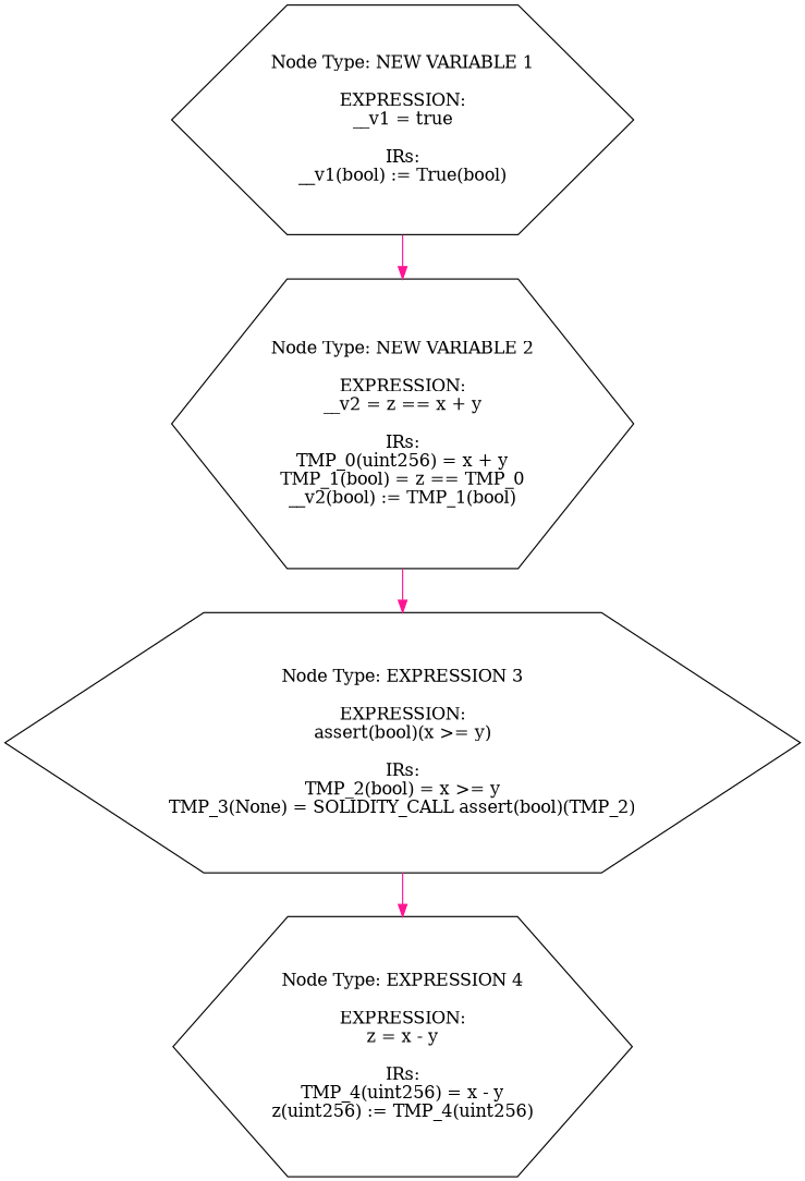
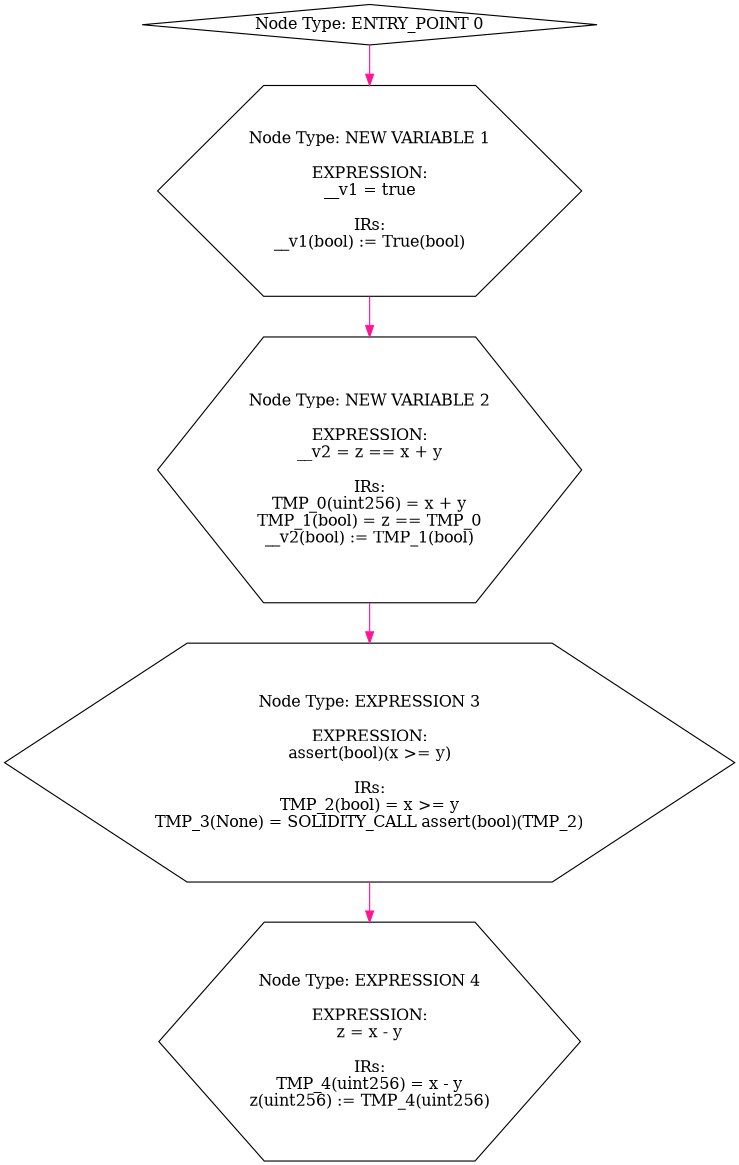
  digraph {
    node [shape=hexagon]
    edge [color=deeppink]
+   n1 [label="Node Type: ENTRY_POINT 0\n" shape=diamond]
    n2 [label="Node Type: NEW VARIABLE 1\n\nEXPRESSION:\n__v1 = true\n\nIRs:\n__v1(bool) := True(bool)"]
    n3 [label="Node Type: NEW VARIABLE 2\n\nEXPRESSION:\n__v2 = z == x + y\n\nIRs:\nTMP_0(uint256) = x + y\nTMP_1(bool) = z == TMP_0\n__v2(bool) := TMP_1(bool)"]
    n4 [label="Node Type: EXPRESSION 3\n\nEXPRESSION:\nassert(bool)(x >= y)\n\nIRs:\nTMP_2(bool) = x >= y\nTMP_3(None) = SOLIDITY_CALL assert(bool)(TMP_2)"]
    n5 [label="Node Type: EXPRESSION 4\n\nEXPRESSION:\nz = x - y\n\nIRs:\nTMP_4(uint256) = x - y\nz(uint256) := TMP_4(uint256)"]
+   n1 -> n2
    n2 -> n3
    n3 -> n4
    n4 -> n5
  }
